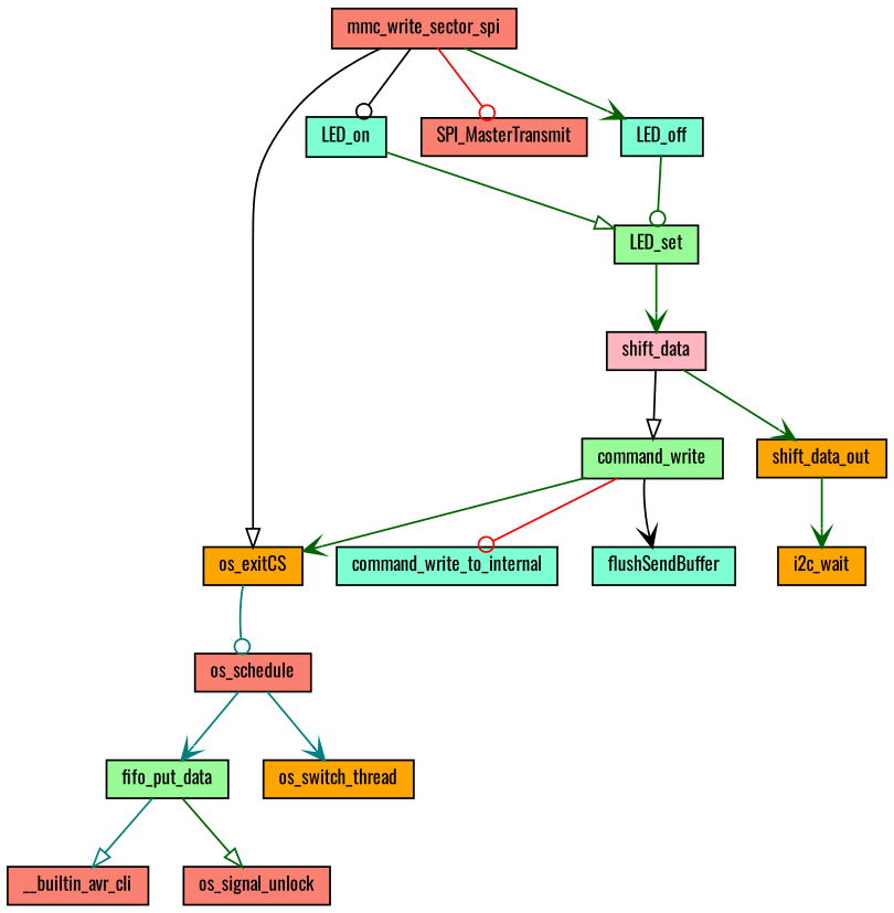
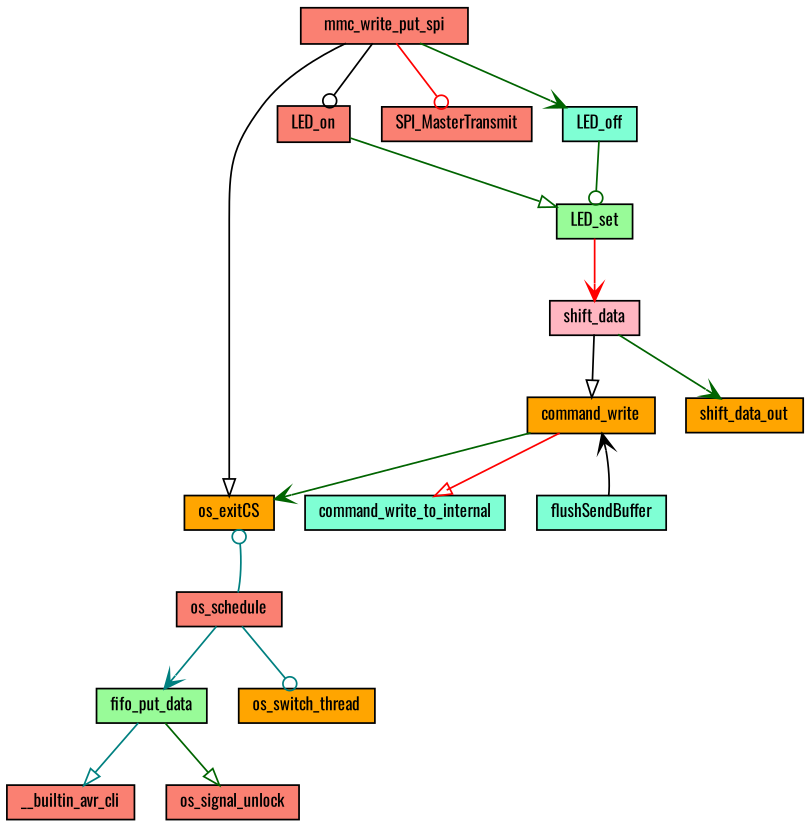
  digraph {
    fontname=Oswald
    rankdir=TB
    node [color=black fillcolor=salmon fontname=Oswald fontsize=10 shape=record style=filled]
    edge [arrowhead=vee color=darkgreen fontname=Oswald fontsize=10 labelfontname=Helvetica labelfontsize=10 style=solid]
-   n1 [fontcolor=black height=0.2 label=mmc_write_sector_spi width=0.4]
+   n1 [fontcolor=black height=0.2 label=mmc_write_put_spi width=0.4]
    n2 [fillcolor=orange height=0.2 label=os_exitCS width=0.4]
-   n3 [fillcolor=aquamarine height=0.2 label=LED_on width=0.4]
+   n3 [height=0.2 label=LED_on width=0.4]
    n4 [height=0.2 label=SPI_MasterTransmit width=0.4]
    n5 [fillcolor=aquamarine height=0.2 label=LED_off width=0.4]
    n6 [height=0.2 label=os_schedule width=0.4]
    n7 [fillcolor=palegreen height=0.2 label=LED_set width=0.4]
    n8 [fillcolor=palegreen height=0.2 label=fifo_put_data width=0.4]
    n9 [fillcolor=orange height=0.2 label=os_switch_thread width=0.4]
    n10 [height=0.2 label=__builtin_avr_cli width=0.4]
    n11 [height=0.2 label=os_signal_unlock width=0.4]
    n12 [fillcolor=lightpink height=0.2 label=shift_data width=0.4]
-   n13 [fillcolor=palegreen height=0.2 label=command_write width=0.4]
+   n13 [fillcolor=orange height=0.2 label=command_write width=0.4]
    n14 [fillcolor=orange height=0.2 label=shift_data_out width=0.4]
    n15 [fillcolor=aquamarine height=0.2 label=command_write_to_internal width=0.4]
    n16 [fillcolor=aquamarine height=0.2 label=flushSendBuffer width=0.4]
-   n17 [fillcolor=orange height=0.2 label=i2c_wait width=0.4]
    n1 -> n2 [arrowhead=onormal color=black]
    n1 -> n3 [arrowhead=odot color=black]
    n1 -> n4 [arrowhead=odot color=red]
    n1 -> n5
-   n2 -> n6 [arrowhead=odot color=teal]
+   n6 -> n2 [arrowhead=odot color=teal]
    n3 -> n7 [arrowhead=onormal]
    n5 -> n7 [arrowhead=odot]
    n6 -> n8 [color=teal]
-   n6 -> n9 [color=teal]
-   n7 -> n12
+   n6 -> n9 [arrowhead=odot color=teal]
+   n7 -> n12 [color=red]
    n8 -> n10 [arrowhead=onormal color=teal]
    n8 -> n11 [arrowhead=onormal]
    n12 -> n13 [arrowhead=onormal color=black]
    n12 -> n14
    n13 -> n2
-   n13 -> n15 [arrowhead=odot color=red]
-   n13 -> n16 [color=black]
-   n14 -> n17
+   n13 -> n15 [arrowhead=onormal color=red]
+   n16 -> n13 [color=black]
  }
